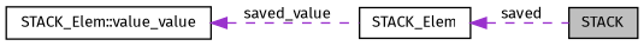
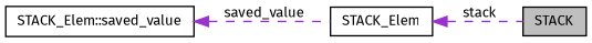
  digraph {
    fontname="Fira Sans"
    rankdir=LR
    node [color=black fillcolor=white fontname="Fira Sans" fontsize=10 shape=record style=filled]
    edge [color=darkorchid3 dir=back fontname="Fira Sans" fontsize=10 labelfontname=Helvetica labelfontsize=10 style=dashed]
    n1 [fillcolor=grey75 fontcolor=black height=0.2 label=STACK width=0.4]
-   n2 [height=0.2 label="STACK_Elem::value_value" width=0.4]
+   n2 [height=0.2 label="STACK_Elem::saved_value" width=0.4]
    n3 [height=0.2 label=STACK_Elem width=0.4]
    n2 -> n3 [label=" saved_value"]
-   n3 -> n1 [label=" saved"]
+   n3 -> n1 [label=" stack"]
  }
